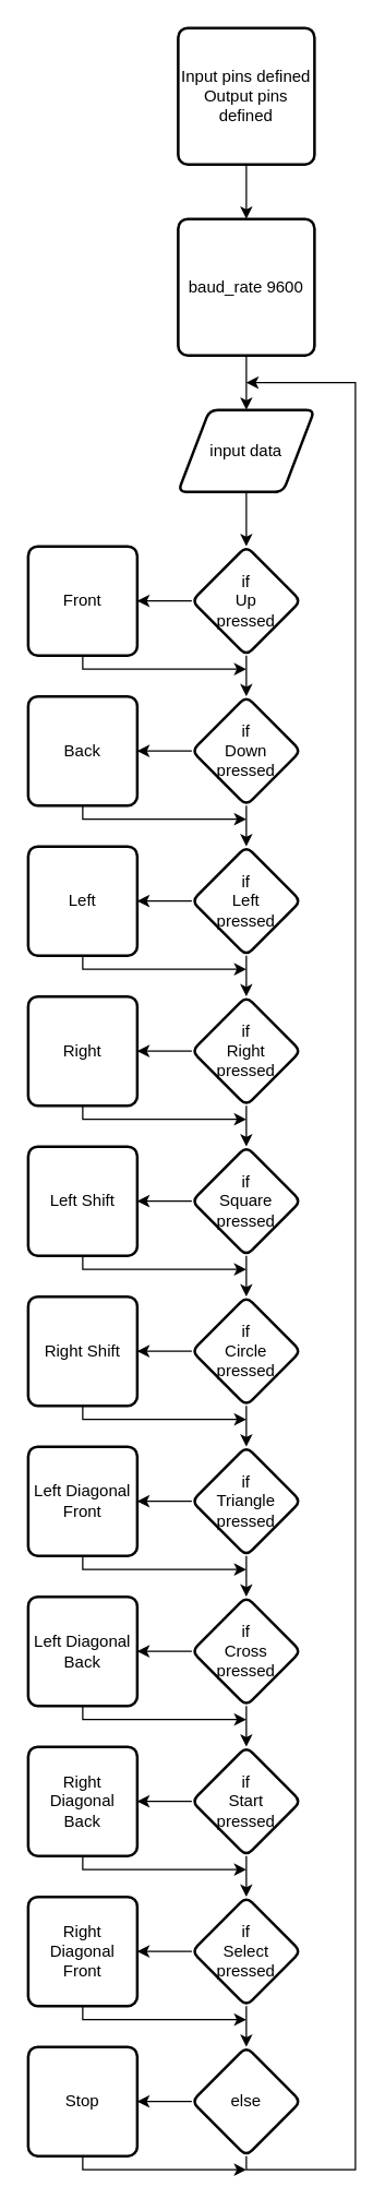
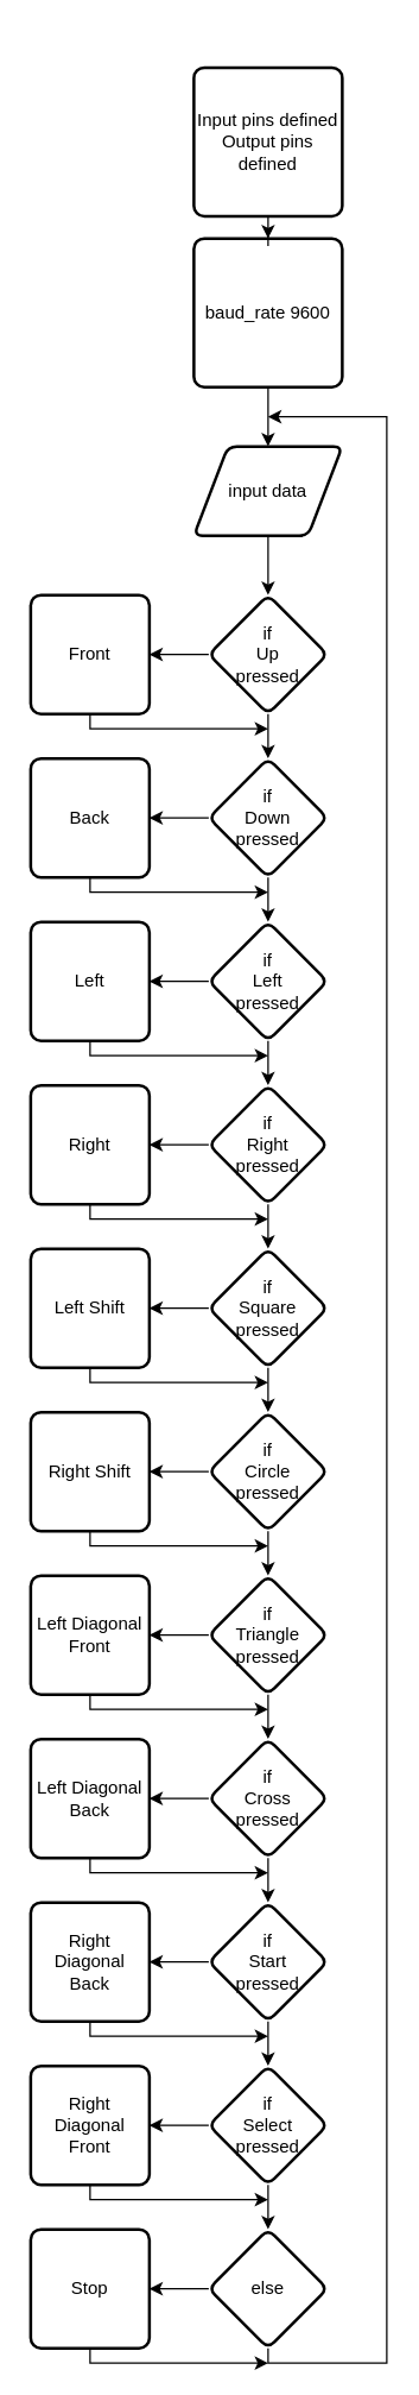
  <mxCell id="0" />
  <mxCell id="1" parent="0" />
  <mxCell id="2" value="" style="edgeStyle=orthogonalEdgeStyle;rounded=0;orthogonalLoop=1;jettySize=auto;html=1;" edge="1" parent="1" source="3" target="10"><mxGeometry relative="1" as="geometry" /></mxCell>
  <mxCell id="3" value="input data" style="shape=parallelogram;html=1;strokeWidth=2;perimeter=parallelogramPerimeter;whiteSpace=wrap;rounded=1;arcSize=12;size=0.23;" vertex="1" parent="1"><mxGeometry x="130" y="300" width="100" height="60" as="geometry" /></mxCell>
  <mxCell id="4" value="" style="edgeStyle=orthogonalEdgeStyle;rounded=0;orthogonalLoop=1;jettySize=auto;html=1;" edge="1" parent="1" source="5" target="3"><mxGeometry relative="1" as="geometry" /></mxCell>
  <mxCell id="5" value="baud_rate 9600" style="rounded=1;whiteSpace=wrap;html=1;absoluteArcSize=1;arcSize=14;strokeWidth=2;" vertex="1" parent="1"><mxGeometry x="130" y="160" width="100" height="100" as="geometry" /></mxCell>
  <mxCell id="6" value="" style="edgeStyle=orthogonalEdgeStyle;rounded=0;orthogonalLoop=1;jettySize=auto;html=1;" edge="1" parent="1" source="7" target="5"><mxGeometry relative="1" as="geometry" /></mxCell>
- <mxCell id="7" value="Input pins defined&lt;br&gt;Output pins defined" style="rounded=1;whiteSpace=wrap;html=1;absoluteArcSize=1;arcSize=14;strokeWidth=2;" vertex="1" parent="1"><mxGeometry x="130" y="20" width="100" height="100" as="geometry" /></mxCell>
+ <mxCell id="7" value="Input pins defined&lt;br&gt;Output pins defined" style="rounded=1;whiteSpace=wrap;html=1;absoluteArcSize=1;arcSize=14;strokeWidth=2;" vertex="1" parent="1"><mxGeometry x="130" y="45" width="100" height="100" as="geometry" /></mxCell>
  <mxCell id="8" value="" style="edgeStyle=orthogonalEdgeStyle;rounded=0;orthogonalLoop=1;jettySize=auto;html=1;" edge="1" parent="1" source="10" target="13"><mxGeometry relative="1" as="geometry" /></mxCell>
  <mxCell id="9" value="" style="edgeStyle=orthogonalEdgeStyle;rounded=0;orthogonalLoop=1;jettySize=auto;html=1;entryX=1;entryY=0.5;entryDx=0;entryDy=0;" edge="1" parent="1" source="10" target="39"><mxGeometry relative="1" as="geometry"><mxPoint x="80" y="440" as="targetPoint" /></mxGeometry></mxCell>
  <mxCell id="10" value="if&lt;br&gt;Up&lt;br&gt;pressed" style="rhombus;whiteSpace=wrap;html=1;strokeWidth=2;rounded=1;arcSize=12;" vertex="1" parent="1"><mxGeometry x="140" y="400" width="80" height="80" as="geometry" /></mxCell>
  <mxCell id="11" value="" style="edgeStyle=orthogonalEdgeStyle;rounded=0;orthogonalLoop=1;jettySize=auto;html=1;" edge="1" parent="1" source="13" target="16"><mxGeometry relative="1" as="geometry" /></mxCell>
  <mxCell id="12" value="" style="edgeStyle=orthogonalEdgeStyle;rounded=0;orthogonalLoop=1;jettySize=auto;html=1;" edge="1" parent="1" source="13" target="40"><mxGeometry relative="1" as="geometry" /></mxCell>
  <mxCell id="13" value="if&lt;br&gt;Down&lt;br&gt;pressed" style="rhombus;whiteSpace=wrap;html=1;strokeWidth=2;rounded=1;arcSize=12;" vertex="1" parent="1"><mxGeometry x="140" y="510" width="80" height="80" as="geometry" /></mxCell>
  <mxCell id="14" value="" style="edgeStyle=orthogonalEdgeStyle;rounded=0;orthogonalLoop=1;jettySize=auto;html=1;" edge="1" parent="1" source="16" target="19"><mxGeometry relative="1" as="geometry" /></mxCell>
  <mxCell id="15" value="" style="edgeStyle=orthogonalEdgeStyle;rounded=0;orthogonalLoop=1;jettySize=auto;html=1;" edge="1" parent="1" source="16" target="41"><mxGeometry relative="1" as="geometry" /></mxCell>
  <mxCell id="16" value="if&lt;br&gt;Left&lt;br&gt;pressed" style="rhombus;whiteSpace=wrap;html=1;strokeWidth=2;rounded=1;arcSize=12;" vertex="1" parent="1"><mxGeometry x="140" y="620" width="80" height="80" as="geometry" /></mxCell>
  <mxCell id="17" value="" style="edgeStyle=orthogonalEdgeStyle;rounded=0;orthogonalLoop=1;jettySize=auto;html=1;" edge="1" parent="1" source="19" target="22"><mxGeometry relative="1" as="geometry" /></mxCell>
  <mxCell id="18" value="" style="edgeStyle=orthogonalEdgeStyle;rounded=0;orthogonalLoop=1;jettySize=auto;html=1;" edge="1" parent="1" source="19" target="42"><mxGeometry relative="1" as="geometry" /></mxCell>
  <mxCell id="19" value="if&lt;br&gt;Right&lt;br&gt;pressed" style="rhombus;whiteSpace=wrap;html=1;strokeWidth=2;rounded=1;arcSize=12;" vertex="1" parent="1"><mxGeometry x="140" y="730" width="80" height="80" as="geometry" /></mxCell>
  <mxCell id="20" value="" style="edgeStyle=orthogonalEdgeStyle;rounded=0;orthogonalLoop=1;jettySize=auto;html=1;" edge="1" parent="1" source="22" target="25"><mxGeometry relative="1" as="geometry" /></mxCell>
  <mxCell id="21" value="" style="edgeStyle=orthogonalEdgeStyle;rounded=0;orthogonalLoop=1;jettySize=auto;html=1;" edge="1" parent="1" source="22" target="43"><mxGeometry relative="1" as="geometry" /></mxCell>
  <mxCell id="22" value="if&lt;br&gt;Square&lt;br&gt;pressed" style="rhombus;whiteSpace=wrap;html=1;strokeWidth=2;rounded=1;arcSize=12;" vertex="1" parent="1"><mxGeometry x="140" y="840" width="80" height="80" as="geometry" /></mxCell>
  <mxCell id="23" value="" style="edgeStyle=orthogonalEdgeStyle;rounded=0;orthogonalLoop=1;jettySize=auto;html=1;" edge="1" parent="1" source="25" target="28"><mxGeometry relative="1" as="geometry" /></mxCell>
  <mxCell id="24" value="" style="edgeStyle=orthogonalEdgeStyle;rounded=0;orthogonalLoop=1;jettySize=auto;html=1;" edge="1" parent="1" source="25" target="44"><mxGeometry relative="1" as="geometry" /></mxCell>
  <mxCell id="25" value="if&lt;br&gt;Circle&lt;br&gt;pressed" style="rhombus;whiteSpace=wrap;html=1;strokeWidth=2;rounded=1;arcSize=12;" vertex="1" parent="1"><mxGeometry x="140" y="950" width="80" height="80" as="geometry" /></mxCell>
  <mxCell id="26" value="" style="edgeStyle=orthogonalEdgeStyle;rounded=0;orthogonalLoop=1;jettySize=auto;html=1;" edge="1" parent="1" source="28" target="31"><mxGeometry relative="1" as="geometry" /></mxCell>
  <mxCell id="27" value="" style="edgeStyle=orthogonalEdgeStyle;rounded=0;orthogonalLoop=1;jettySize=auto;html=1;" edge="1" parent="1" source="28" target="45"><mxGeometry relative="1" as="geometry" /></mxCell>
  <mxCell id="28" value="if&lt;br&gt;Triangle&lt;br&gt;pressed" style="rhombus;whiteSpace=wrap;html=1;strokeWidth=2;rounded=1;arcSize=12;" vertex="1" parent="1"><mxGeometry x="140" y="1060" width="80" height="80" as="geometry" /></mxCell>
  <mxCell id="29" value="" style="edgeStyle=orthogonalEdgeStyle;rounded=0;orthogonalLoop=1;jettySize=auto;html=1;" edge="1" parent="1" source="31" target="34"><mxGeometry relative="1" as="geometry" /></mxCell>
  <mxCell id="30" value="" style="edgeStyle=orthogonalEdgeStyle;rounded=0;orthogonalLoop=1;jettySize=auto;html=1;" edge="1" parent="1" source="31" target="46"><mxGeometry relative="1" as="geometry" /></mxCell>
  <mxCell id="31" value="if&lt;br&gt;Cross&lt;br&gt;pressed" style="rhombus;whiteSpace=wrap;html=1;strokeWidth=2;rounded=1;arcSize=12;" vertex="1" parent="1"><mxGeometry x="140" y="1170" width="80" height="80" as="geometry" /></mxCell>
  <mxCell id="32" value="" style="edgeStyle=orthogonalEdgeStyle;rounded=0;orthogonalLoop=1;jettySize=auto;html=1;" edge="1" parent="1" source="34" target="37"><mxGeometry relative="1" as="geometry" /></mxCell>
  <mxCell id="33" value="" style="edgeStyle=orthogonalEdgeStyle;rounded=0;orthogonalLoop=1;jettySize=auto;html=1;" edge="1" parent="1" source="34" target="47"><mxGeometry relative="1" as="geometry" /></mxCell>
  <mxCell id="34" value="if&lt;br&gt;Start&lt;br&gt;pressed" style="rhombus;whiteSpace=wrap;html=1;strokeWidth=2;rounded=1;arcSize=12;" vertex="1" parent="1"><mxGeometry x="140" y="1280" width="80" height="80" as="geometry" /></mxCell>
  <mxCell id="35" value="" style="edgeStyle=orthogonalEdgeStyle;rounded=0;orthogonalLoop=1;jettySize=auto;html=1;" edge="1" parent="1" source="37" target="48"><mxGeometry relative="1" as="geometry" /></mxCell>
  <mxCell id="36" value="" style="edgeStyle=orthogonalEdgeStyle;rounded=0;orthogonalLoop=1;jettySize=auto;html=1;" edge="1" parent="1" source="37" target="51"><mxGeometry relative="1" as="geometry" /></mxCell>
  <mxCell id="37" value="if&lt;br&gt;Select&lt;br&gt;pressed" style="rhombus;whiteSpace=wrap;html=1;strokeWidth=2;rounded=1;arcSize=12;" vertex="1" parent="1"><mxGeometry x="140" y="1390" width="80" height="80" as="geometry" /></mxCell>
  <mxCell id="38" style="edgeStyle=orthogonalEdgeStyle;rounded=0;orthogonalLoop=1;jettySize=auto;html=1;" edge="1" parent="1" source="39"><mxGeometry relative="1" as="geometry"><mxPoint x="180" y="490" as="targetPoint" /><Array as="points"><mxPoint x="60" y="490" /><mxPoint x="180" y="490" /></Array></mxGeometry></mxCell>
  <mxCell id="39" value="Front" style="rounded=1;whiteSpace=wrap;html=1;absoluteArcSize=1;arcSize=14;strokeWidth=2;" vertex="1" parent="1"><mxGeometry x="20" y="400" width="80" height="80" as="geometry" /></mxCell>
  <mxCell id="40" value="Back" style="rounded=1;whiteSpace=wrap;html=1;absoluteArcSize=1;arcSize=14;strokeWidth=2;" vertex="1" parent="1"><mxGeometry x="20" y="510" width="80" height="80" as="geometry" /></mxCell>
  <mxCell id="41" value="Left" style="rounded=1;whiteSpace=wrap;html=1;absoluteArcSize=1;arcSize=14;strokeWidth=2;" vertex="1" parent="1"><mxGeometry x="20" y="620" width="80" height="80" as="geometry" /></mxCell>
  <mxCell id="42" value="Right" style="rounded=1;whiteSpace=wrap;html=1;absoluteArcSize=1;arcSize=14;strokeWidth=2;" vertex="1" parent="1"><mxGeometry x="20" y="730" width="80" height="80" as="geometry" /></mxCell>
  <mxCell id="43" value="Left Shift" style="rounded=1;whiteSpace=wrap;html=1;absoluteArcSize=1;arcSize=14;strokeWidth=2;" vertex="1" parent="1"><mxGeometry x="20" y="840" width="80" height="80" as="geometry" /></mxCell>
  <mxCell id="44" value="Right Shift" style="rounded=1;whiteSpace=wrap;html=1;absoluteArcSize=1;arcSize=14;strokeWidth=2;" vertex="1" parent="1"><mxGeometry x="20" y="950" width="80" height="80" as="geometry" /></mxCell>
  <mxCell id="45" value="Left Diagonal Front" style="rounded=1;whiteSpace=wrap;html=1;absoluteArcSize=1;arcSize=14;strokeWidth=2;" vertex="1" parent="1"><mxGeometry x="20" y="1060" width="80" height="80" as="geometry" /></mxCell>
  <mxCell id="46" value="Left Diagonal Back" style="rounded=1;whiteSpace=wrap;html=1;absoluteArcSize=1;arcSize=14;strokeWidth=2;" vertex="1" parent="1"><mxGeometry x="20" y="1170" width="80" height="80" as="geometry" /></mxCell>
  <mxCell id="47" value="Right Diagonal&lt;br&gt;Back" style="rounded=1;whiteSpace=wrap;html=1;absoluteArcSize=1;arcSize=14;strokeWidth=2;" vertex="1" parent="1"><mxGeometry x="20" y="1280" width="80" height="80" as="geometry" /></mxCell>
  <mxCell id="48" value="Right Diagonal Front" style="rounded=1;whiteSpace=wrap;html=1;absoluteArcSize=1;arcSize=14;strokeWidth=2;" vertex="1" parent="1"><mxGeometry x="20" y="1390" width="80" height="80" as="geometry" /></mxCell>
  <mxCell id="49" value="" style="edgeStyle=orthogonalEdgeStyle;rounded=0;orthogonalLoop=1;jettySize=auto;html=1;" edge="1" parent="1" source="51" target="52"><mxGeometry relative="1" as="geometry" /></mxCell>
  <mxCell id="50" style="edgeStyle=orthogonalEdgeStyle;rounded=0;orthogonalLoop=1;jettySize=auto;html=1;" edge="1" parent="1" source="51"><mxGeometry relative="1" as="geometry"><mxPoint x="180" y="280" as="targetPoint" /><Array as="points"><mxPoint x="180" y="1590" /><mxPoint x="260" y="1590" /></Array></mxGeometry></mxCell>
  <mxCell id="51" value="else" style="rhombus;whiteSpace=wrap;html=1;strokeWidth=2;rounded=1;arcSize=12;" vertex="1" parent="1"><mxGeometry x="140" y="1500" width="80" height="80" as="geometry" /></mxCell>
  <mxCell id="52" value="Stop" style="rounded=1;whiteSpace=wrap;html=1;absoluteArcSize=1;arcSize=14;strokeWidth=2;" vertex="1" parent="1"><mxGeometry x="20" y="1500" width="80" height="80" as="geometry" /></mxCell>
  <mxCell id="53" style="edgeStyle=orthogonalEdgeStyle;rounded=0;orthogonalLoop=1;jettySize=auto;html=1;" edge="1" parent="1"><mxGeometry relative="1" as="geometry"><mxPoint x="180" y="600" as="targetPoint" /><mxPoint x="60" y="590" as="sourcePoint" /><Array as="points"><mxPoint x="60" y="600" /><mxPoint x="180" y="600" /></Array></mxGeometry></mxCell>
  <mxCell id="54" style="edgeStyle=orthogonalEdgeStyle;rounded=0;orthogonalLoop=1;jettySize=auto;html=1;" edge="1" parent="1"><mxGeometry relative="1" as="geometry"><mxPoint x="180" y="710" as="targetPoint" /><mxPoint x="60" y="700" as="sourcePoint" /><Array as="points"><mxPoint x="60" y="710" /><mxPoint x="180" y="710" /></Array></mxGeometry></mxCell>
  <mxCell id="55" style="edgeStyle=orthogonalEdgeStyle;rounded=0;orthogonalLoop=1;jettySize=auto;html=1;" edge="1" parent="1"><mxGeometry relative="1" as="geometry"><mxPoint x="180" y="820" as="targetPoint" /><mxPoint x="60" y="810" as="sourcePoint" /><Array as="points"><mxPoint x="60" y="820" /><mxPoint x="180" y="820" /></Array></mxGeometry></mxCell>
  <mxCell id="56" style="edgeStyle=orthogonalEdgeStyle;rounded=0;orthogonalLoop=1;jettySize=auto;html=1;" edge="1" parent="1"><mxGeometry relative="1" as="geometry"><mxPoint x="180" y="930" as="targetPoint" /><mxPoint x="60" y="920" as="sourcePoint" /><Array as="points"><mxPoint x="60" y="930" /><mxPoint x="180" y="930" /></Array></mxGeometry></mxCell>
  <mxCell id="57" style="edgeStyle=orthogonalEdgeStyle;rounded=0;orthogonalLoop=1;jettySize=auto;html=1;" edge="1" parent="1"><mxGeometry relative="1" as="geometry"><mxPoint x="180" y="1040" as="targetPoint" /><mxPoint x="60" y="1030" as="sourcePoint" /><Array as="points"><mxPoint x="60" y="1040" /><mxPoint x="180" y="1040" /></Array></mxGeometry></mxCell>
  <mxCell id="58" style="edgeStyle=orthogonalEdgeStyle;rounded=0;orthogonalLoop=1;jettySize=auto;html=1;" edge="1" parent="1"><mxGeometry relative="1" as="geometry"><mxPoint x="180" y="1150" as="targetPoint" /><mxPoint x="60" y="1140" as="sourcePoint" /><Array as="points"><mxPoint x="60" y="1150" /><mxPoint x="180" y="1150" /></Array></mxGeometry></mxCell>
  <mxCell id="59" style="edgeStyle=orthogonalEdgeStyle;rounded=0;orthogonalLoop=1;jettySize=auto;html=1;" edge="1" parent="1"><mxGeometry relative="1" as="geometry"><mxPoint x="180" y="1370" as="targetPoint" /><mxPoint x="60" y="1360" as="sourcePoint" /><Array as="points"><mxPoint x="60" y="1370" /><mxPoint x="180" y="1370" /></Array></mxGeometry></mxCell>
  <mxCell id="60" style="edgeStyle=orthogonalEdgeStyle;rounded=0;orthogonalLoop=1;jettySize=auto;html=1;" edge="1" parent="1"><mxGeometry relative="1" as="geometry"><mxPoint x="180" y="1260" as="targetPoint" /><mxPoint x="60" y="1250" as="sourcePoint" /><Array as="points"><mxPoint x="60" y="1260" /><mxPoint x="180" y="1260" /></Array></mxGeometry></mxCell>
  <mxCell id="61" style="edgeStyle=orthogonalEdgeStyle;rounded=0;orthogonalLoop=1;jettySize=auto;html=1;" edge="1" parent="1"><mxGeometry relative="1" as="geometry"><mxPoint x="180" y="1480" as="targetPoint" /><mxPoint x="60" y="1470" as="sourcePoint" /><Array as="points"><mxPoint x="60" y="1480" /><mxPoint x="180" y="1480" /></Array></mxGeometry></mxCell>
  <mxCell id="62" style="edgeStyle=orthogonalEdgeStyle;rounded=0;orthogonalLoop=1;jettySize=auto;html=1;" edge="1" parent="1"><mxGeometry relative="1" as="geometry"><mxPoint x="180" y="1590" as="targetPoint" /><mxPoint x="60" y="1580" as="sourcePoint" /><Array as="points"><mxPoint x="60" y="1590" /><mxPoint x="180" y="1590" /></Array></mxGeometry></mxCell>
